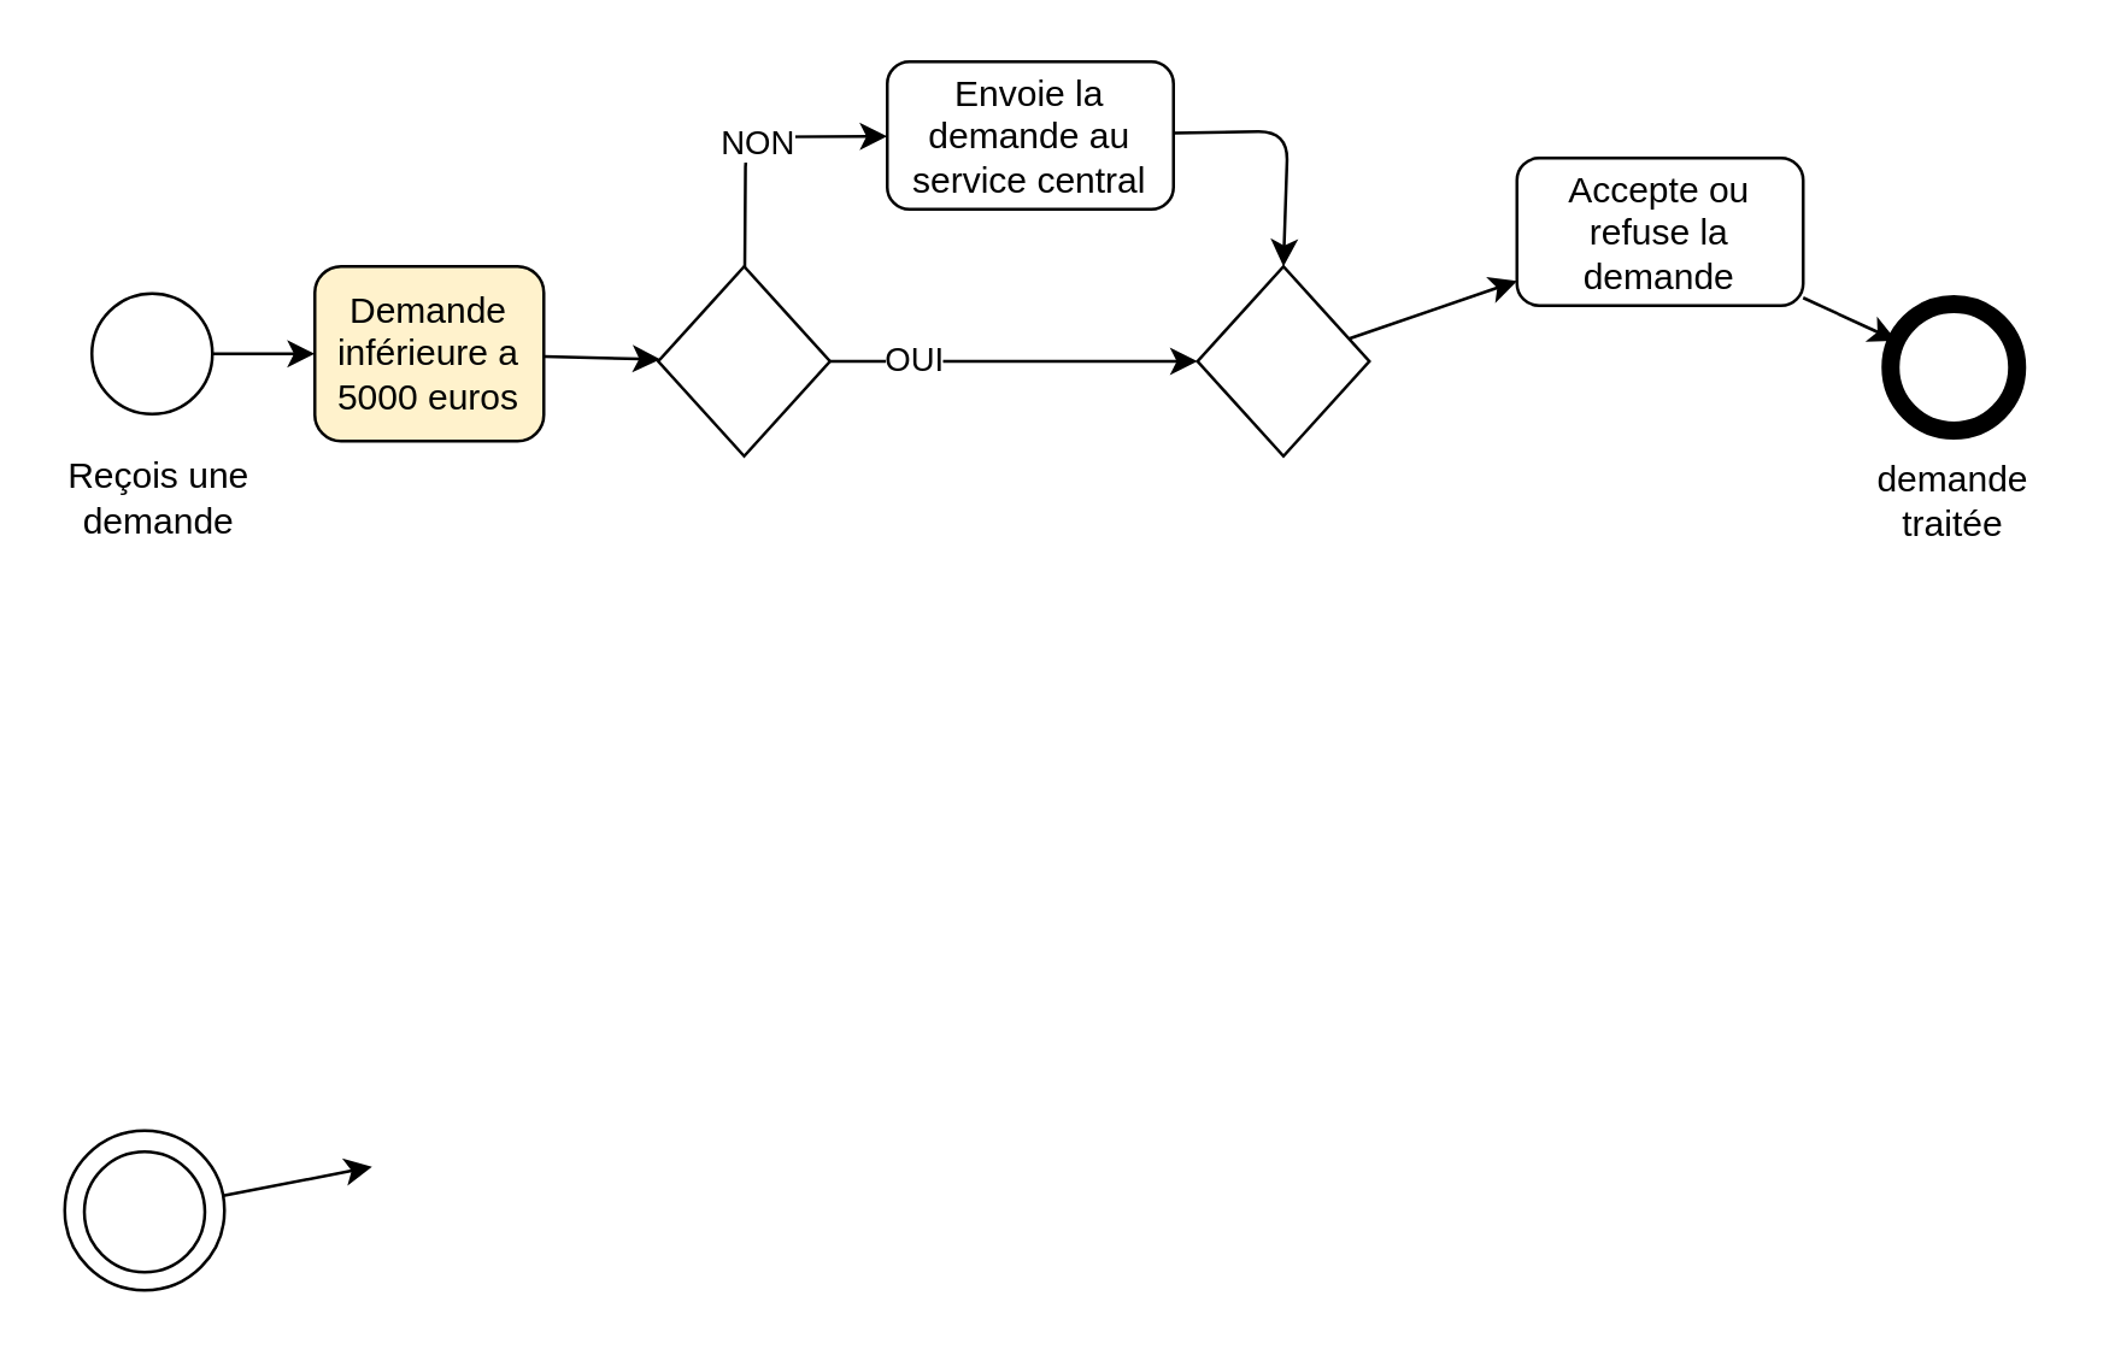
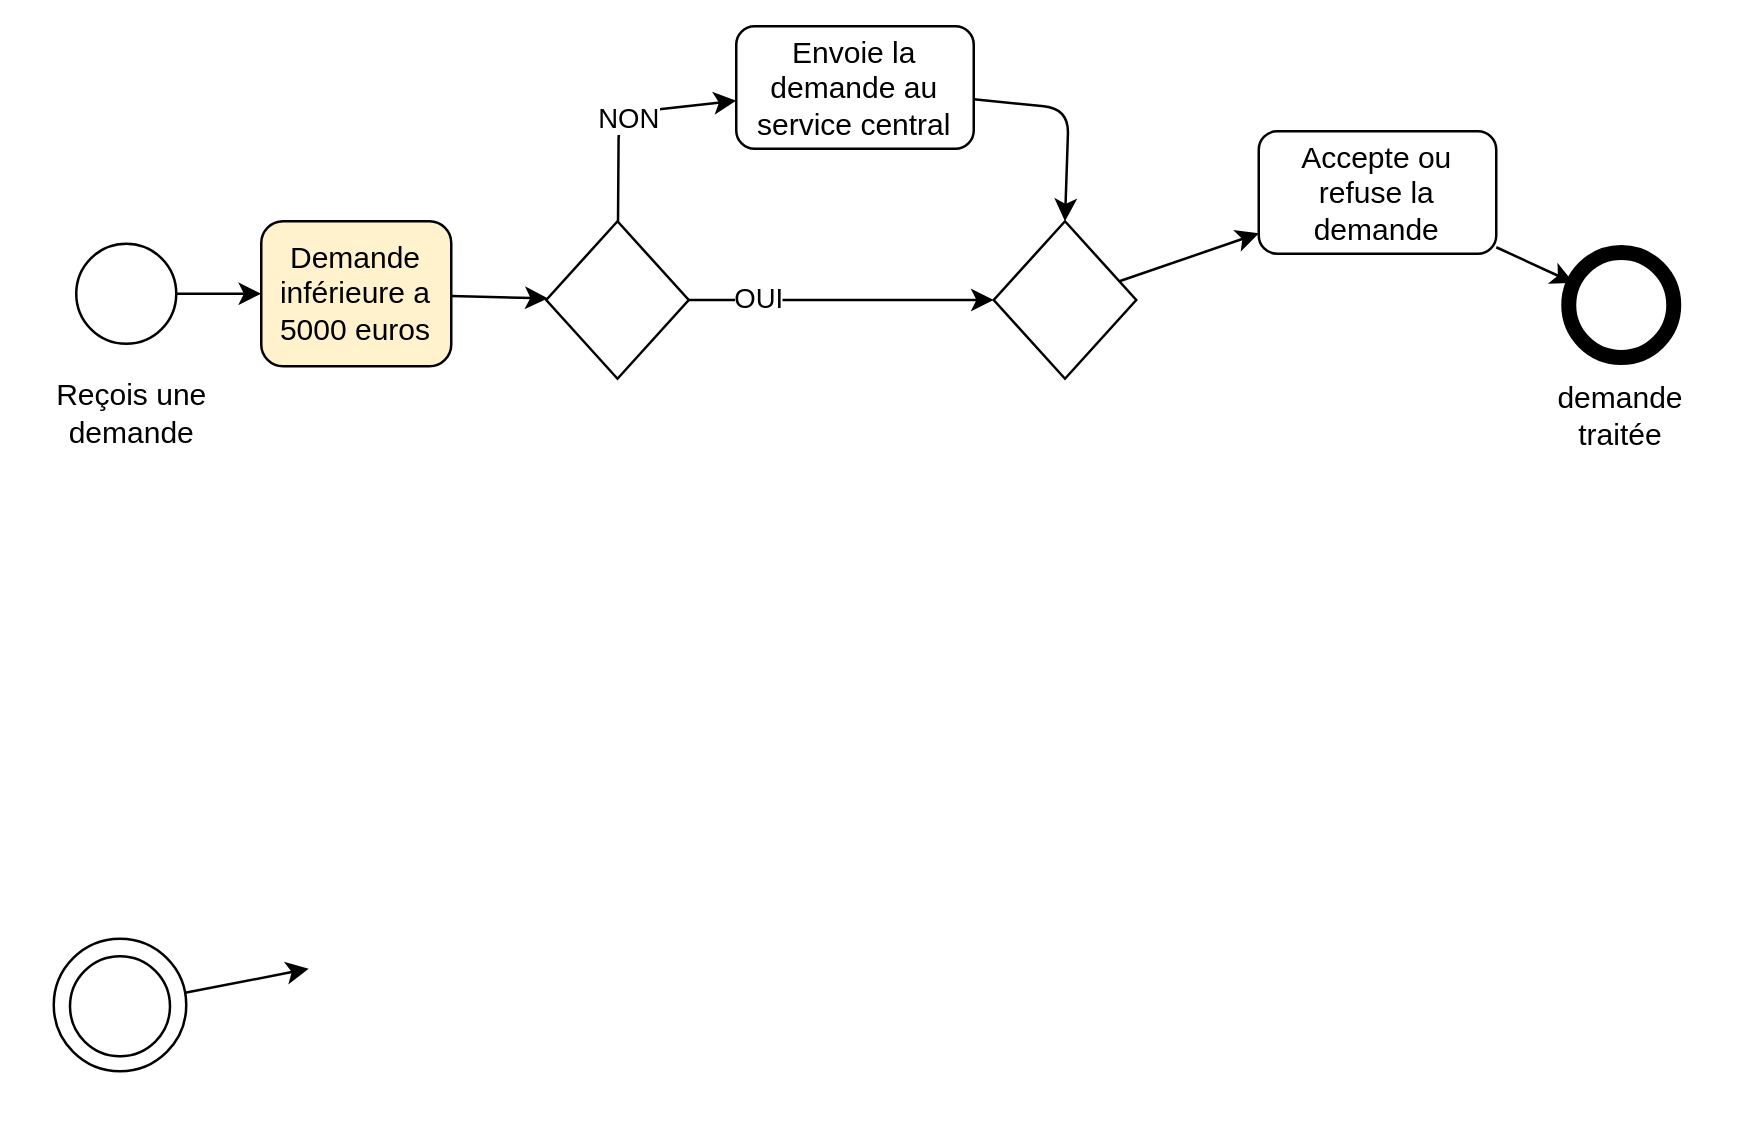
  <mxCell id="0" />
  <mxCell id="1" parent="0" />
  <mxCell id="2" value="" style="edgeStyle=none;html=1;" edge="1" parent="1" source="3" target="6"><mxGeometry relative="1" as="geometry" /></mxCell>
  <mxCell id="3" value="" style="ellipse;whiteSpace=wrap;html=1;aspect=fixed;strokeWidth=1;direction=south;" parent="1" vertex="1"><mxGeometry x="30" y="97" width="40" height="40" as="geometry" /></mxCell>
  <mxCell id="4" value="Reçois une demande" style="text;strokeColor=none;align=center;fillColor=none;html=1;verticalAlign=middle;whiteSpace=wrap;rounded=0;strokeWidth=1;" parent="1" vertex="1"><mxGeometry x="20" y="151" width="65" height="27" as="geometry" /></mxCell>
  <mxCell id="5" value="" style="edgeStyle=none;html=1;" edge="1" parent="1" source="6" target="16"><mxGeometry relative="1" as="geometry" /></mxCell>
  <mxCell id="6" value="Demande inférieure a 5000 euros" style="rounded=1;whiteSpace=wrap;html=1;strokeWidth=1;fillColor=#fff2cc;" parent="1" vertex="1"><mxGeometry x="104" y="88" width="76" height="58" as="geometry" /></mxCell>
  <mxCell id="7" value="" style="ellipse;whiteSpace=wrap;html=1;aspect=fixed;strokeWidth=1;direction=south;" parent="1" vertex="1"><mxGeometry x="27.5" y="382" width="40" height="40" as="geometry" /></mxCell>
  <mxCell id="8" value="" style="edgeStyle=none;html=1;" parent="1" source="9" edge="1"><mxGeometry relative="1" as="geometry"><mxPoint x="123" y="387" as="targetPoint" /></mxGeometry></mxCell>
  <mxCell id="9" value="" style="ellipse;whiteSpace=wrap;html=1;aspect=fixed;strokeWidth=1;direction=south;fillColor=none;" parent="1" vertex="1"><mxGeometry x="21" y="375" width="53" height="53" as="geometry" /></mxCell>
  <mxCell id="10" value="" style="ellipse;whiteSpace=wrap;html=1;aspect=fixed;strokeWidth=6;direction=south;" parent="1" vertex="1"><mxGeometry x="627" y="100.5" width="42" height="42" as="geometry" /></mxCell>
  <mxCell id="11" value="demande traitée" style="text;strokeColor=none;align=center;fillColor=none;html=1;verticalAlign=middle;whiteSpace=wrap;rounded=0;strokeWidth=1;" parent="1" vertex="1"><mxGeometry x="618" y="151" width="60" height="30" as="geometry" /></mxCell>
  <mxCell id="12" value="" style="edgeStyle=none;html=1;entryX=0;entryY=0.5;entryDx=0;entryDy=0;" edge="1" parent="1" source="16" target="20"><mxGeometry relative="1" as="geometry"><mxPoint x="332" y="121.5" as="targetPoint" /></mxGeometry></mxCell>
  <mxCell id="13" value="OUI" style="edgeLabel;html=1;align=center;verticalAlign=middle;resizable=0;points=[];" vertex="1" connectable="0" parent="12"><mxGeometry x="-0.556" y="1" relative="1" as="geometry"><mxPoint as="offset" /></mxGeometry></mxCell>
  <mxCell id="14" value="" style="edgeStyle=none;html=1;" edge="1" parent="1" source="16" target="18"><mxGeometry relative="1" as="geometry"><Array as="points"><mxPoint x="247" y="45" /></Array></mxGeometry></mxCell>
  <mxCell id="15" value="NON" style="edgeLabel;html=1;align=center;verticalAlign=middle;resizable=0;points=[];" vertex="1" connectable="0" parent="14"><mxGeometry x="-0.08" y="-4" relative="1" as="geometry"><mxPoint as="offset" /></mxGeometry></mxCell>
  <mxCell id="16" value="" style="rhombus;whiteSpace=wrap;html=1;" vertex="1" parent="1"><mxGeometry x="218" y="88" width="57" height="63" as="geometry" /></mxCell>
  <mxCell id="17" style="edgeStyle=none;html=1;entryX=0.5;entryY=0;entryDx=0;entryDy=0;" edge="1" parent="1" source="18" target="20"><mxGeometry relative="1" as="geometry"><Array as="points"><mxPoint x="427" y="43" /></Array></mxGeometry></mxCell>
- <mxCell id="18" value="Envoie la demande au service central" style="rounded=1;whiteSpace=wrap;html=1;" vertex="1" parent="1"><mxGeometry x="294" y="20" width="95" height="49" as="geometry" /></mxCell>
+ <mxCell id="18" value="Envoie la demande au service central" style="rounded=1;whiteSpace=wrap;html=1;" vertex="1" parent="1"><mxGeometry x="294" y="10" width="95" height="49" as="geometry" /></mxCell>
  <mxCell id="19" value="" style="edgeStyle=none;html=1;" edge="1" parent="1" source="20" target="22"><mxGeometry relative="1" as="geometry" /></mxCell>
  <mxCell id="20" value="" style="rhombus;whiteSpace=wrap;html=1;" vertex="1" parent="1"><mxGeometry x="397" y="88" width="57" height="63" as="geometry" /></mxCell>
  <mxCell id="21" style="edgeStyle=none;html=1;" edge="1" parent="1" source="22" target="10"><mxGeometry relative="1" as="geometry" /></mxCell>
  <mxCell id="22" value="Accepte ou refuse la demande" style="rounded=1;whiteSpace=wrap;html=1;" vertex="1" parent="1"><mxGeometry x="503" y="52" width="95" height="49" as="geometry" /></mxCell>
